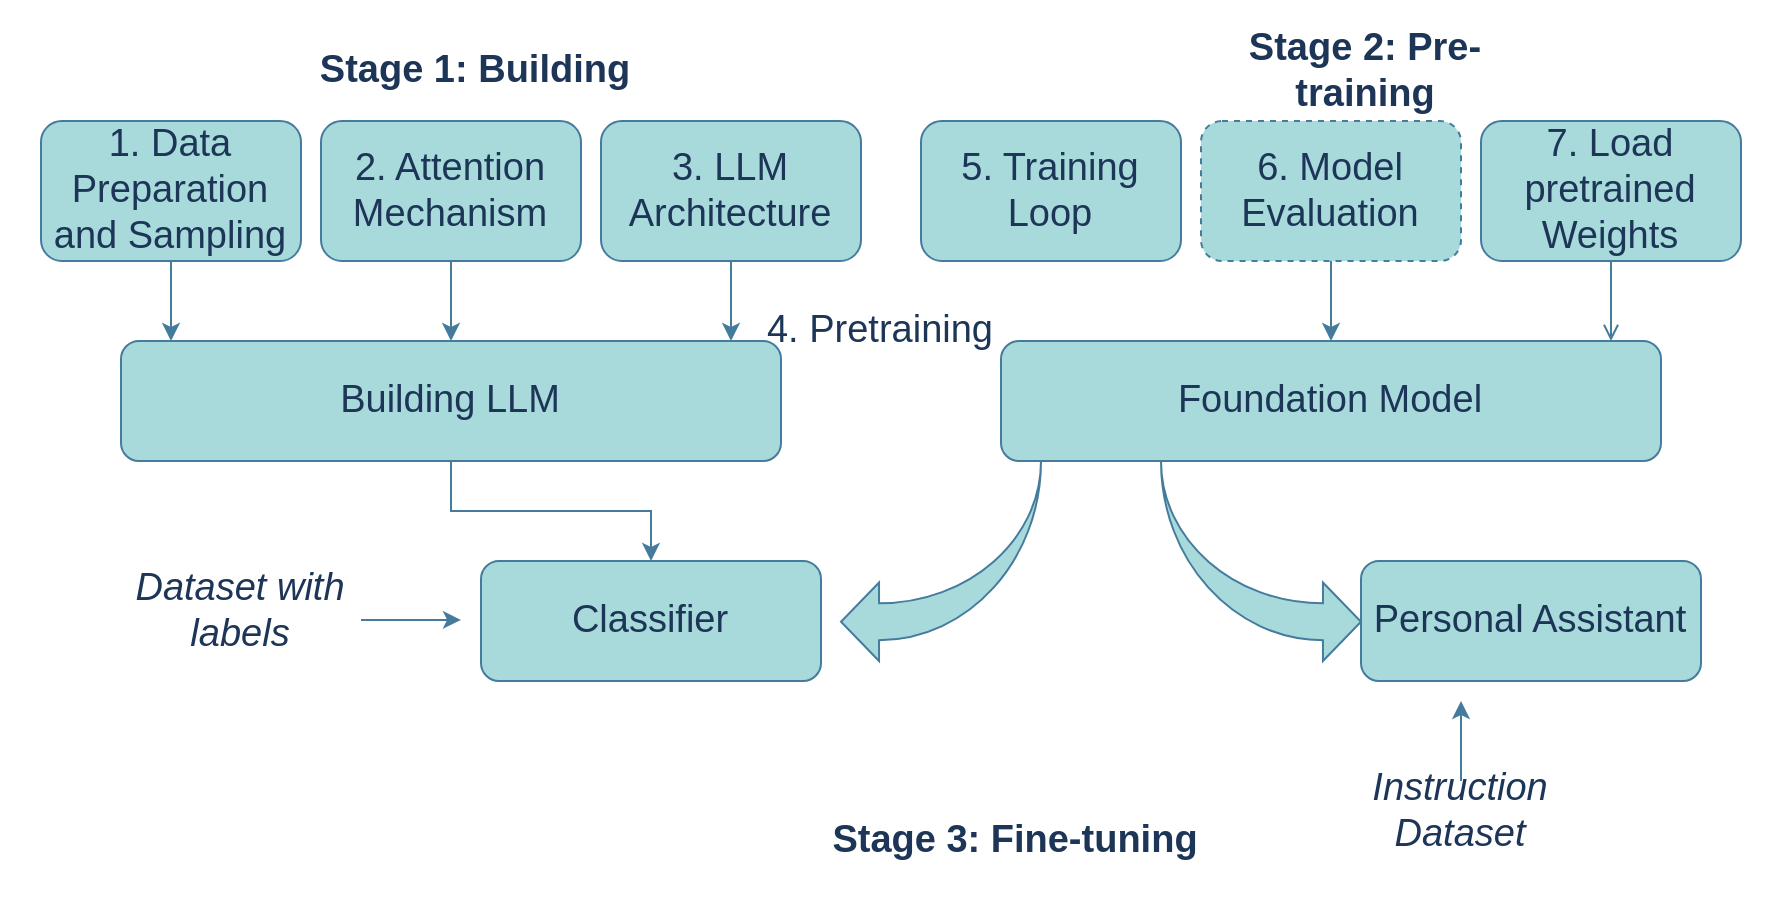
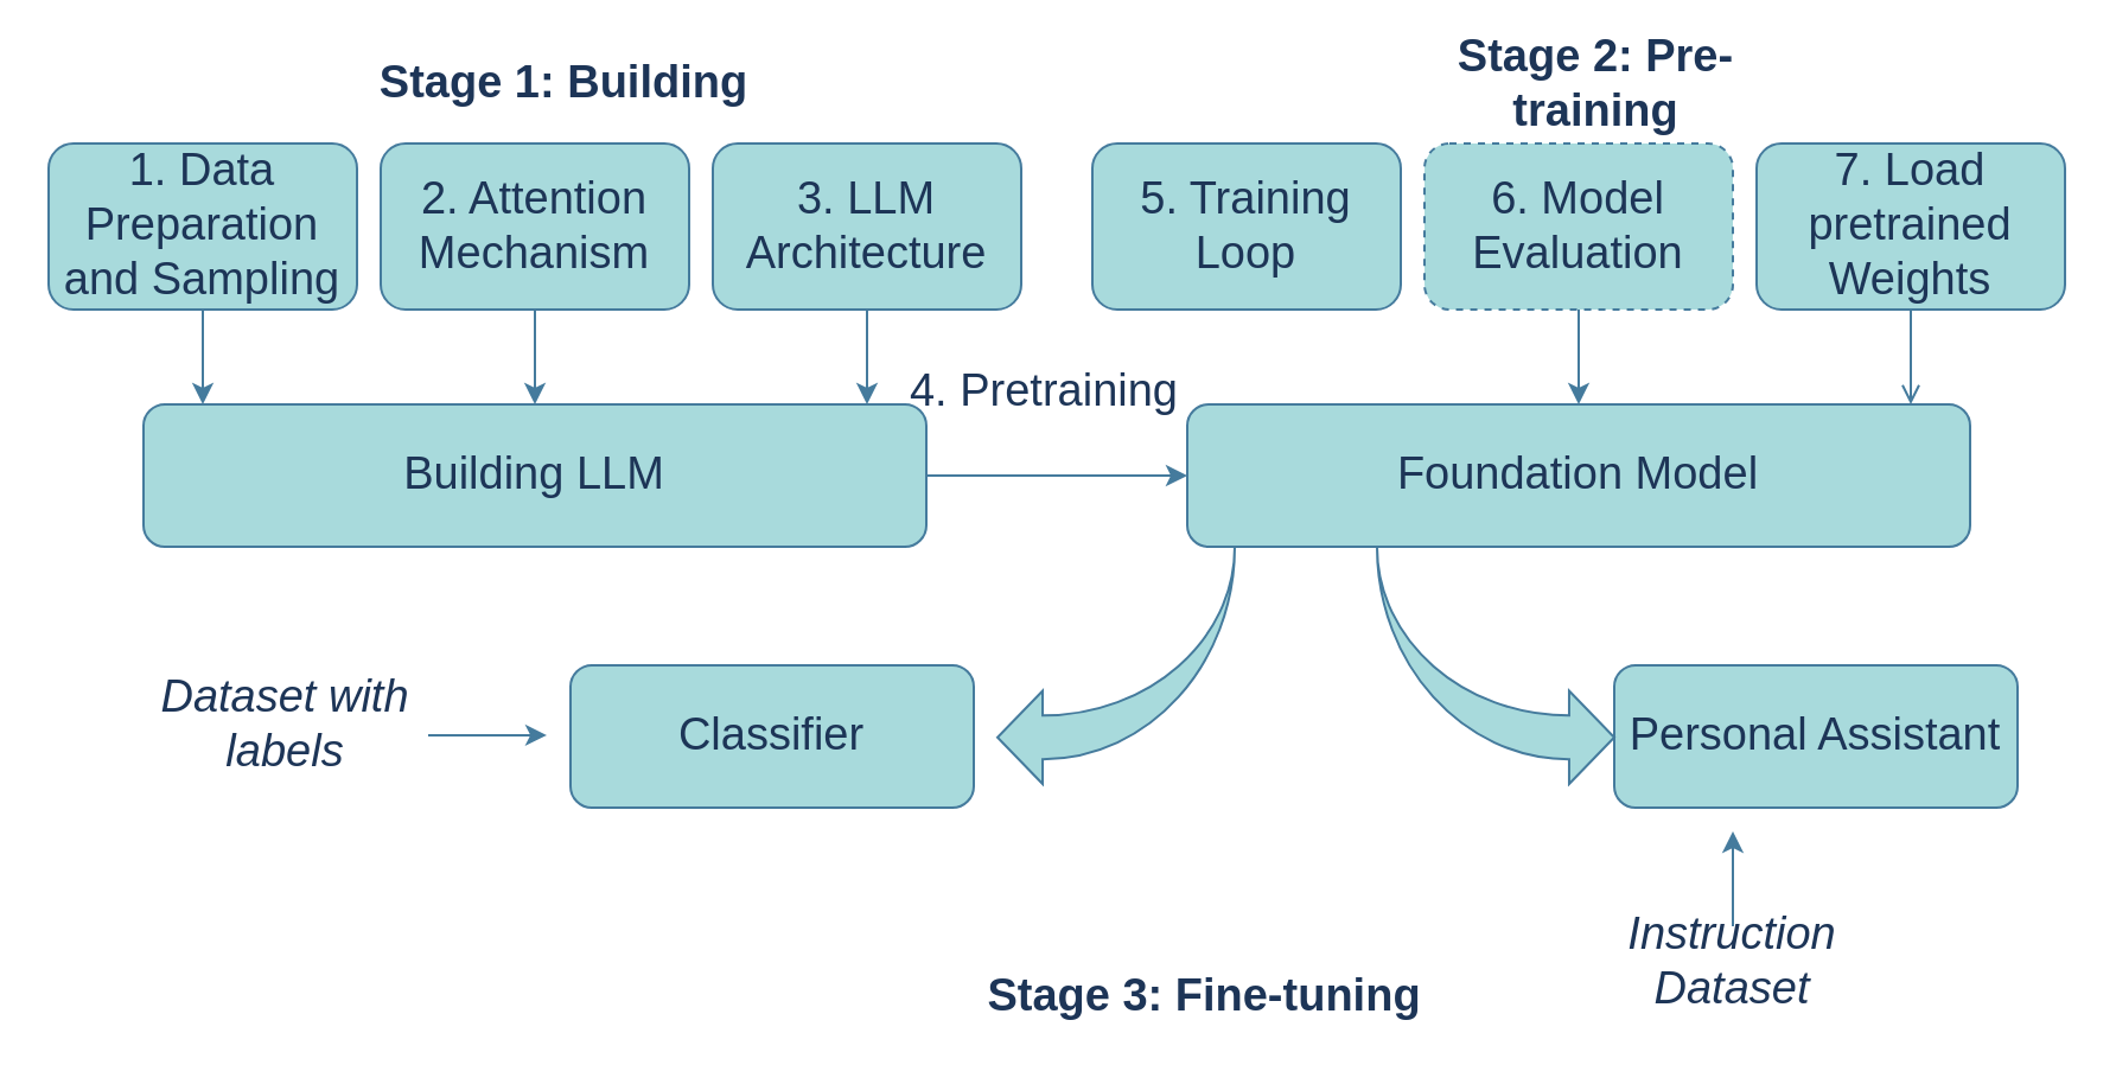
  <mxCell id="0" />
  <mxCell id="1" parent="0" />
  <mxCell id="2" value="" style="edgeStyle=orthogonalEdgeStyle;rounded=0;orthogonalLoop=1;jettySize=auto;html=1;fontSize=19;labelBackgroundColor=none;strokeColor=#457B9D;fontColor=default;" edge="1" parent="1" source="3" target="10"><mxGeometry relative="1" as="geometry"><Array as="points"><mxPoint x="85" y="160" /><mxPoint x="85" y="160" /></Array></mxGeometry></mxCell>
  <mxCell id="3" value="1. Data Preparation and Sampling" style="rounded=1;whiteSpace=wrap;html=1;fontSize=19;labelBackgroundColor=none;fillColor=#A8DADC;strokeColor=#457B9D;fontColor=#1D3557;" vertex="1" parent="1"><mxGeometry y="60" width="130" height="70" as="geometry" x="20" /></mxCell>
  <mxCell id="4" value="" style="edgeStyle=orthogonalEdgeStyle;rounded=0;orthogonalLoop=1;jettySize=auto;html=1;fontSize=19;labelBackgroundColor=none;strokeColor=#457B9D;fontColor=default;" edge="1" parent="1" source="5" target="10"><mxGeometry relative="1" as="geometry" /></mxCell>
  <mxCell id="5" value="2. Attention Mechanism" style="rounded=1;whiteSpace=wrap;html=1;fontSize=19;labelBackgroundColor=none;fillColor=#A8DADC;strokeColor=#457B9D;fontColor=#1D3557;" vertex="1" parent="1"><mxGeometry x="160" y="60" width="130" height="70" as="geometry" /></mxCell>
  <mxCell id="6" value="" style="edgeStyle=orthogonalEdgeStyle;rounded=0;orthogonalLoop=1;jettySize=auto;html=1;fontSize=19;labelBackgroundColor=none;strokeColor=#457B9D;fontColor=default;" edge="1" parent="1" source="7" target="10"><mxGeometry relative="1" as="geometry"><Array as="points"><mxPoint x="365" y="160" /><mxPoint x="365" y="160" /></Array></mxGeometry></mxCell>
  <mxCell id="7" value="3. LLM Architecture" style="rounded=1;whiteSpace=wrap;html=1;fontSize=19;labelBackgroundColor=none;fillColor=#A8DADC;strokeColor=#457B9D;fontColor=#1D3557;" vertex="1" parent="1"><mxGeometry x="300" y="60" width="130" height="70" as="geometry" /></mxCell>
  <mxCell id="8" value="&lt;b&gt;Stage 1: Building&lt;/b&gt;" style="text;html=1;align=center;verticalAlign=middle;whiteSpace=wrap;rounded=0;fontSize=19;labelBackgroundColor=none;fontColor=#1D3557;" vertex="1" parent="1"><mxGeometry x="140" y="20" width="195" height="30" as="geometry" /></mxCell>
- <mxCell id="9" style="edgeStyle=orthogonalEdgeStyle;rounded=0;orthogonalLoop=1;jettySize=auto;html=1;fontSize=19;labelBackgroundColor=none;strokeColor=#457B9D;fontColor=default;" edge="1" parent="1" source="10" target="17"><mxGeometry relative="1" as="geometry" /></mxCell>
+ <mxCell id="9" style="edgeStyle=orthogonalEdgeStyle;rounded=0;orthogonalLoop=1;jettySize=auto;html=1;entryX=0;entryY=0.5;entryDx=0;entryDy=0;fontSize=19;labelBackgroundColor=none;strokeColor=#457B9D;fontColor=default;" edge="1" parent="1" source="10" target="11"><mxGeometry relative="1" as="geometry" /></mxCell>
  <mxCell id="10" value="Building LLM" style="rounded=1;whiteSpace=wrap;html=1;fontSize=19;labelBackgroundColor=none;fillColor=#A8DADC;strokeColor=#457B9D;fontColor=#1D3557;" vertex="1" parent="1"><mxGeometry x="60" y="170" width="330" height="60" as="geometry" /></mxCell>
  <mxCell id="11" value="Foundation Model" style="rounded=1;whiteSpace=wrap;html=1;fontSize=19;labelBackgroundColor=none;fillColor=#A8DADC;strokeColor=#457B9D;fontColor=#1D3557;" vertex="1" parent="1"><mxGeometry x="500" y="170" width="330" height="60" as="geometry" /></mxCell>
  <mxCell id="12" value="5. Training Loop" style="rounded=1;whiteSpace=wrap;html=1;fontSize=19;labelBackgroundColor=none;fillColor=#A8DADC;strokeColor=#457B9D;fontColor=#1D3557;" vertex="1" parent="1"><mxGeometry x="460" y="60" width="130" height="70" as="geometry" /></mxCell>
  <mxCell id="13" value="" style="edgeStyle=orthogonalEdgeStyle;rounded=0;orthogonalLoop=1;jettySize=auto;html=1;fontSize=19;labelBackgroundColor=none;strokeColor=#457B9D;fontColor=default;" edge="1" parent="1" source="14" target="11"><mxGeometry relative="1" as="geometry" /></mxCell>
  <mxCell id="14" value="6. Model Evaluation" style="rounded=1;whiteSpace=wrap;html=1;fontSize=19;labelBackgroundColor=none;fillColor=#A8DADC;strokeColor=#457B9D;fontColor=#1D3557;dashed=1;" vertex="1" parent="1"><mxGeometry x="600" y="60" width="130" height="70" as="geometry" /></mxCell>
  <mxCell id="15" value="" style="edgeStyle=orthogonalEdgeStyle;rounded=0;orthogonalLoop=1;jettySize=auto;html=1;fontSize=19;labelBackgroundColor=none;strokeColor=#457B9D;fontColor=default;endArrow=open;" edge="1" parent="1" source="16" target="11"><mxGeometry relative="1" as="geometry"><Array as="points"><mxPoint x="805" y="160" /><mxPoint x="805" y="160" /></Array></mxGeometry></mxCell>
  <mxCell id="16" value="7. Load pretrained Weights" style="rounded=1;whiteSpace=wrap;html=1;fontSize=19;labelBackgroundColor=none;fillColor=#A8DADC;strokeColor=#457B9D;fontColor=#1D3557;" vertex="1" parent="1"><mxGeometry x="740" y="60" width="130" height="70" as="geometry" /></mxCell>
  <mxCell id="17" value="Classifier" style="rounded=1;whiteSpace=wrap;html=1;fontSize=19;labelBackgroundColor=none;fillColor=#A8DADC;strokeColor=#457B9D;fontColor=#1D3557;" vertex="1" parent="1"><mxGeometry x="240" y="280" width="170" height="60" as="geometry" /></mxCell>
  <mxCell id="18" value="Personal Assistant" style="rounded=1;whiteSpace=wrap;html=1;fontSize=19;labelBackgroundColor=none;fillColor=#A8DADC;strokeColor=#457B9D;fontColor=#1D3557;" vertex="1" parent="1"><mxGeometry x="680" y="280" width="170" height="60" as="geometry" /></mxCell>
  <mxCell id="19" value="" style="html=1;shadow=0;dashed=0;align=center;verticalAlign=middle;shape=mxgraph.arrows2.jumpInArrow;dy=9.21;dx=19.02;arrowHead=39.24;direction=west;fontSize=19;labelBackgroundColor=none;fillColor=#A8DADC;strokeColor=#457B9D;fontColor=#1D3557;" vertex="1" parent="1"><mxGeometry x="420" y="230" width="100" height="100" as="geometry" /></mxCell>
  <mxCell id="20" value="" style="html=1;shadow=0;dashed=0;align=center;verticalAlign=middle;shape=mxgraph.arrows2.jumpInArrow;dy=9.21;dx=19.02;arrowHead=39.24;direction=west;flipH=1;fontSize=19;labelBackgroundColor=none;fillColor=#A8DADC;strokeColor=#457B9D;fontColor=#1D3557;" vertex="1" parent="1"><mxGeometry x="580" y="230" width="100" height="100" as="geometry" /></mxCell>
  <mxCell id="21" value="4. Pretraining" style="text;html=1;align=center;verticalAlign=middle;whiteSpace=wrap;rounded=0;fontSize=19;labelBackgroundColor=none;fontColor=#1D3557;" vertex="1" parent="1"><mxGeometry x="380" y="150" width="120" height="30" as="geometry" /></mxCell>
- <mxCell id="22" value="&lt;b&gt;Stage 2: Pre-training&lt;/b&gt;" style="text;html=1;align=center;verticalAlign=middle;whiteSpace=wrap;rounded=0;fontSize=19;labelBackgroundColor=none;fontColor=#1D3557;" vertex="1" parent="1"><mxGeometry x="590" y="20" width="185" height="30" as="geometry" /></mxCell>
+ <mxCell id="22" value="&lt;b&gt;Stage 2: Pre-training&lt;/b&gt;" style="text;html=1;align=center;verticalAlign=middle;whiteSpace=wrap;rounded=0;fontSize=19;labelBackgroundColor=none;fontColor=#1D3557;" vertex="1" parent="1"><mxGeometry x="580" y="20" width="185" height="30" as="geometry" /></mxCell>
  <mxCell id="23" value="&lt;b&gt;Stage 3: Fine-tuning&lt;/b&gt;" style="text;html=1;align=center;verticalAlign=middle;whiteSpace=wrap;rounded=0;fontSize=19;labelBackgroundColor=none;fontColor=#1D3557;" vertex="1" parent="1"><mxGeometry x="410" y="405" width="195" height="30" as="geometry" /></mxCell>
  <mxCell id="24" value="&lt;i&gt;Dataset with labels&lt;/i&gt;" style="text;html=1;align=center;verticalAlign=middle;whiteSpace=wrap;rounded=0;fontSize=19;labelBackgroundColor=none;fontColor=#1D3557;" vertex="1" parent="1"><mxGeometry x="60" y="290" width="120" height="30" as="geometry" /></mxCell>
  <mxCell id="25" value="" style="endArrow=classic;html=1;rounded=0;fontSize=19;labelBackgroundColor=none;strokeColor=#457B9D;fontColor=default;" edge="1" parent="1"><mxGeometry width="50" height="50" relative="1" as="geometry"><mxPoint x="180" y="309.44" as="sourcePoint" /><mxPoint x="230" y="309.44" as="targetPoint" /></mxGeometry></mxCell>
  <mxCell id="26" value="" style="endArrow=classic;html=1;rounded=0;fontSize=19;labelBackgroundColor=none;strokeColor=#457B9D;fontColor=default;" edge="1" parent="1"><mxGeometry width="50" height="50" relative="1" as="geometry"><mxPoint x="730" y="390" as="sourcePoint" /><mxPoint x="730" y="350" as="targetPoint" /></mxGeometry></mxCell>
  <mxCell id="27" value="&lt;i&gt;Instruction Dataset&lt;/i&gt;" style="text;html=1;align=center;verticalAlign=middle;whiteSpace=wrap;rounded=0;fontSize=19;labelBackgroundColor=none;fontColor=#1D3557;" vertex="1" parent="1"><mxGeometry x="660" y="390" width="140" height="30" as="geometry" /></mxCell>
